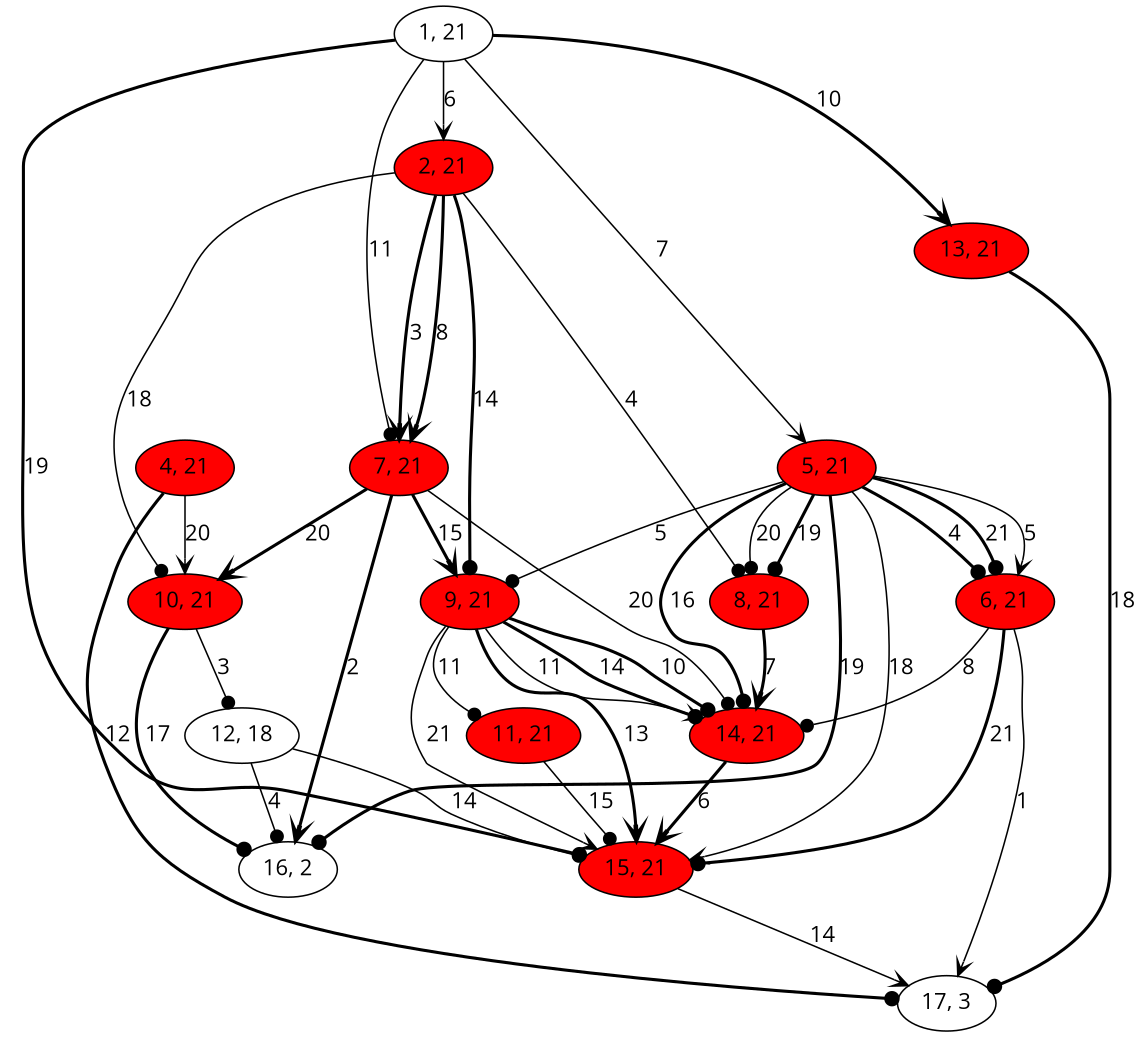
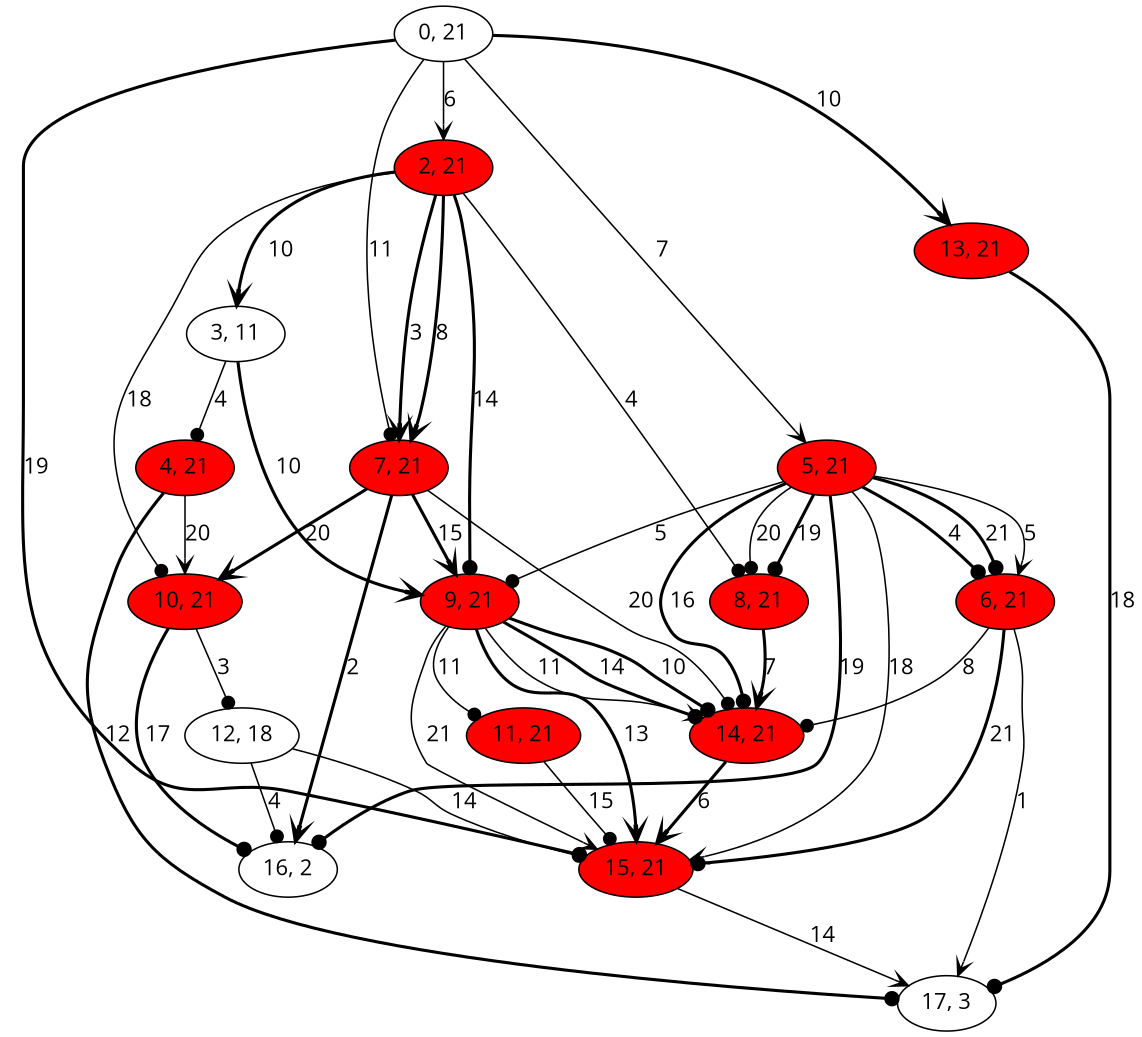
  digraph {
    fontname="Open Sans"
    node [fontname="Open Sans" fillcolor=red style=filled]
    edge [arrowhead=dot fontname="Open Sans" style=bold]
-   n1 [label="1, 21" fillcolor="" style=""]
+   n1 [label="0, 21" fillcolor="" style=""]
    n2 [label="2, 21"]
    n3 [label="5, 21"]
    n4 [label="7, 21"]
    n5 [label="13, 21"]
    n6 [label="15, 21"]
+   n7 [label="3, 11" fillcolor="" style=""]
    n8 [label="8, 21"]
    n9 [label="9, 21"]
    n10 [label="10, 21"]
    n11 [label="6, 21"]
    n12 [label="14, 21"]
    n13 [label="16, 2" fillcolor="" style=""]
    n14 [label="17, 3" fillcolor="" style=""]
    n15 [label="4, 21"]
    n16 [label="11, 21"]
    n17 [label="12, 18" fillcolor="" style=""]
    n1 -> n2 [arrowhead=vee label=6 style=solid]
    n1 -> n3 [arrowhead=vee label=7 style=solid]
    n1 -> n4 [label=11 style=solid]
    n1 -> n5 [arrowhead=vee label=10]
    n1 -> n6 [label=19]
    n2 -> n4 [arrowhead=vee label=8]
    n2 -> n4 [arrowhead=vee label=3]
+   n2 -> n7 [arrowhead=vee label=10]
    n2 -> n8 [label=4 style=solid]
    n2 -> n9 [label=14]
    n2 -> n10 [label=18 style=solid]
    n3 -> n6 [arrowhead=vee label=18 style=solid]
    n3 -> n8 [label=19]
    n3 -> n8 [label=20 style=solid]
    n3 -> n9 [label=5 style=solid]
    n3 -> n11 [label=4]
    n3 -> n11 [label=21]
    n3 -> n11 [arrowhead=vee label=5 style=solid]
    n3 -> n12 [label=16]
    n3 -> n13 [label=19]
    n4 -> n9 [arrowhead=vee label=15]
    n4 -> n10 [arrowhead=vee label=20]
    n4 -> n12 [label=20 style=solid]
    n4 -> n13 [arrowhead=vee label=2]
    n5 -> n14 [label=18]
    n6 -> n14 [arrowhead=vee label=14 style=solid]
+   n7 -> n9 [arrowhead=vee label=10]
+   n7 -> n15 [label=4 style=solid]
    n8 -> n12 [arrowhead=vee label=7]
    n9 -> n6 [arrowhead=vee label=13]
    n9 -> n6 [arrowhead=vee label=21 style=solid]
    n9 -> n12 [arrowhead=vee label=11 style=solid]
    n9 -> n12 [label=14]
    n9 -> n12 [label=10]
    n9 -> n16 [label=11 style=solid]
    n10 -> n13 [label=17]
    n10 -> n17 [label=3 style=solid]
    n11 -> n6 [label=21]
    n11 -> n12 [label=8 style=solid]
    n11 -> n14 [arrowhead=vee label=1 style=solid]
    n12 -> n6 [arrowhead=vee label=6]
    n15 -> n10 [arrowhead=vee label=20 style=solid]
    n15 -> n14 [label=12]
    n16 -> n6 [label=15 style=solid]
    n17 -> n6 [label=14 style=solid]
    n17 -> n13 [label=4 style=solid]
  }
